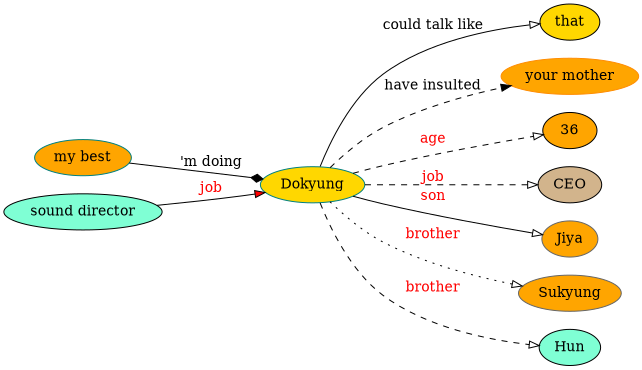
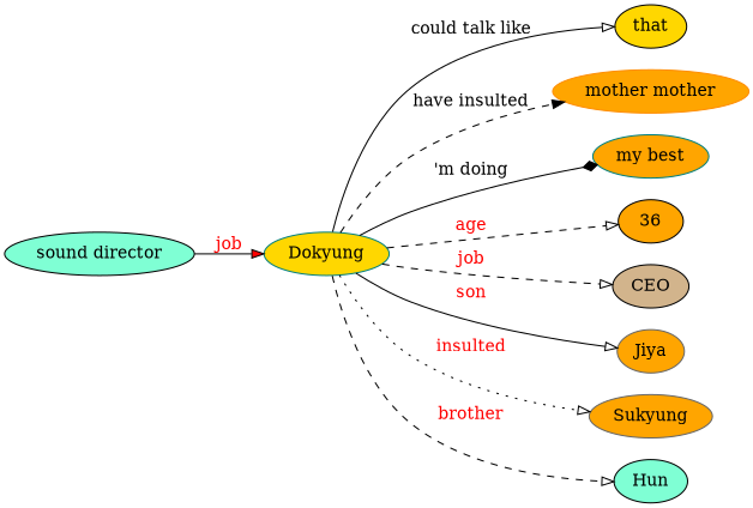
  digraph {
    rankdir=LR
    node [color=black fillcolor=orange style=filled]
    edge [arrowhead=onormal style=solid fillcolor=red fontcolor=red]
    n1 [color=teal fillcolor=gold label=Dokyung]
    n2 [fillcolor=gold label=that]
-   n3 [color=darkorange label="your mother"]
+   n3 [color=darkorange label="mother mother"]
    n4 [color=teal label="my best"]
    n5 [label=36]
    n6 [fillcolor=tan label=CEO]
    n7 [color=gray40 label=Jiya]
    n8 [color=gray40 label=Sukyung]
    n9 [fillcolor=aquamarine label=Hun]
    n10 [fillcolor=aquamarine label="sound director"]
    n1 -> n2 [label="could talk like" fillcolor="" fontcolor=""]
    n1 -> n3 [arrowhead=normal label="have insulted" style=dashed fillcolor="" fontcolor=""]
-   n4 -> n1 [arrowhead=diamond label="'m doing" fillcolor="" fontcolor=""]
+   n1 -> n4 [arrowhead=diamond label="'m doing" fillcolor="" fontcolor=""]
    n1 -> n5 [label=age style=dashed]
    n1 -> n6 [label=job style=dashed]
    n1 -> n7 [label=son]
-   n1 -> n8 [label=brother style=dotted]
+   n1 -> n8 [label=insulted style=dotted]
    n1 -> n9 [label=brother style=dashed]
    n10 -> n1 [arrowhead=normal label=job]
  }
